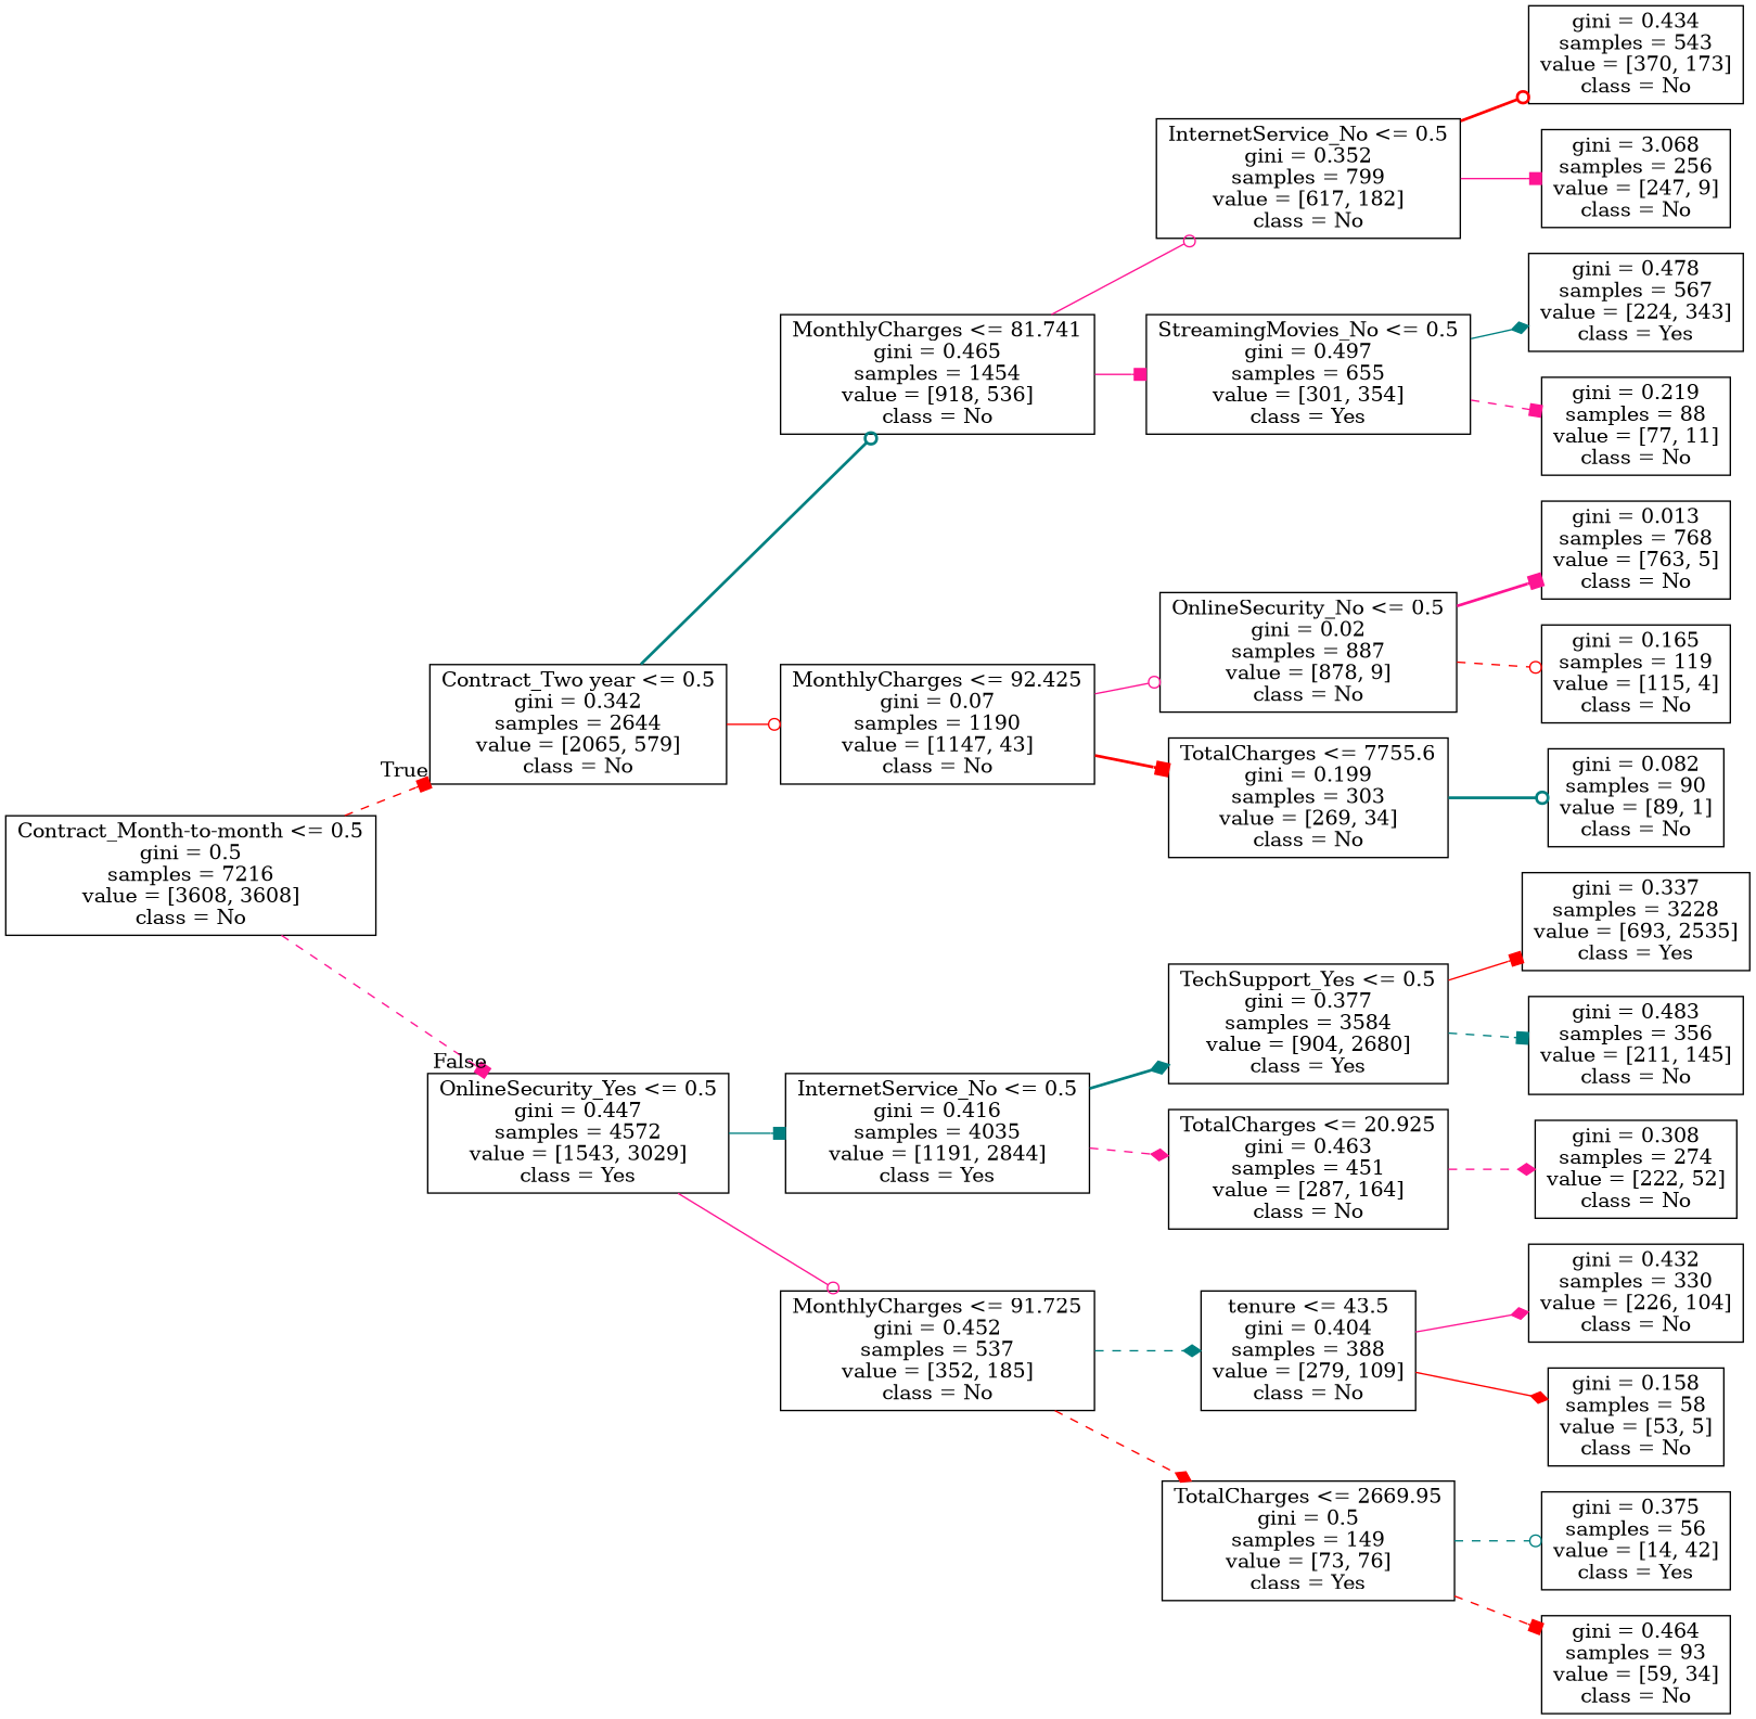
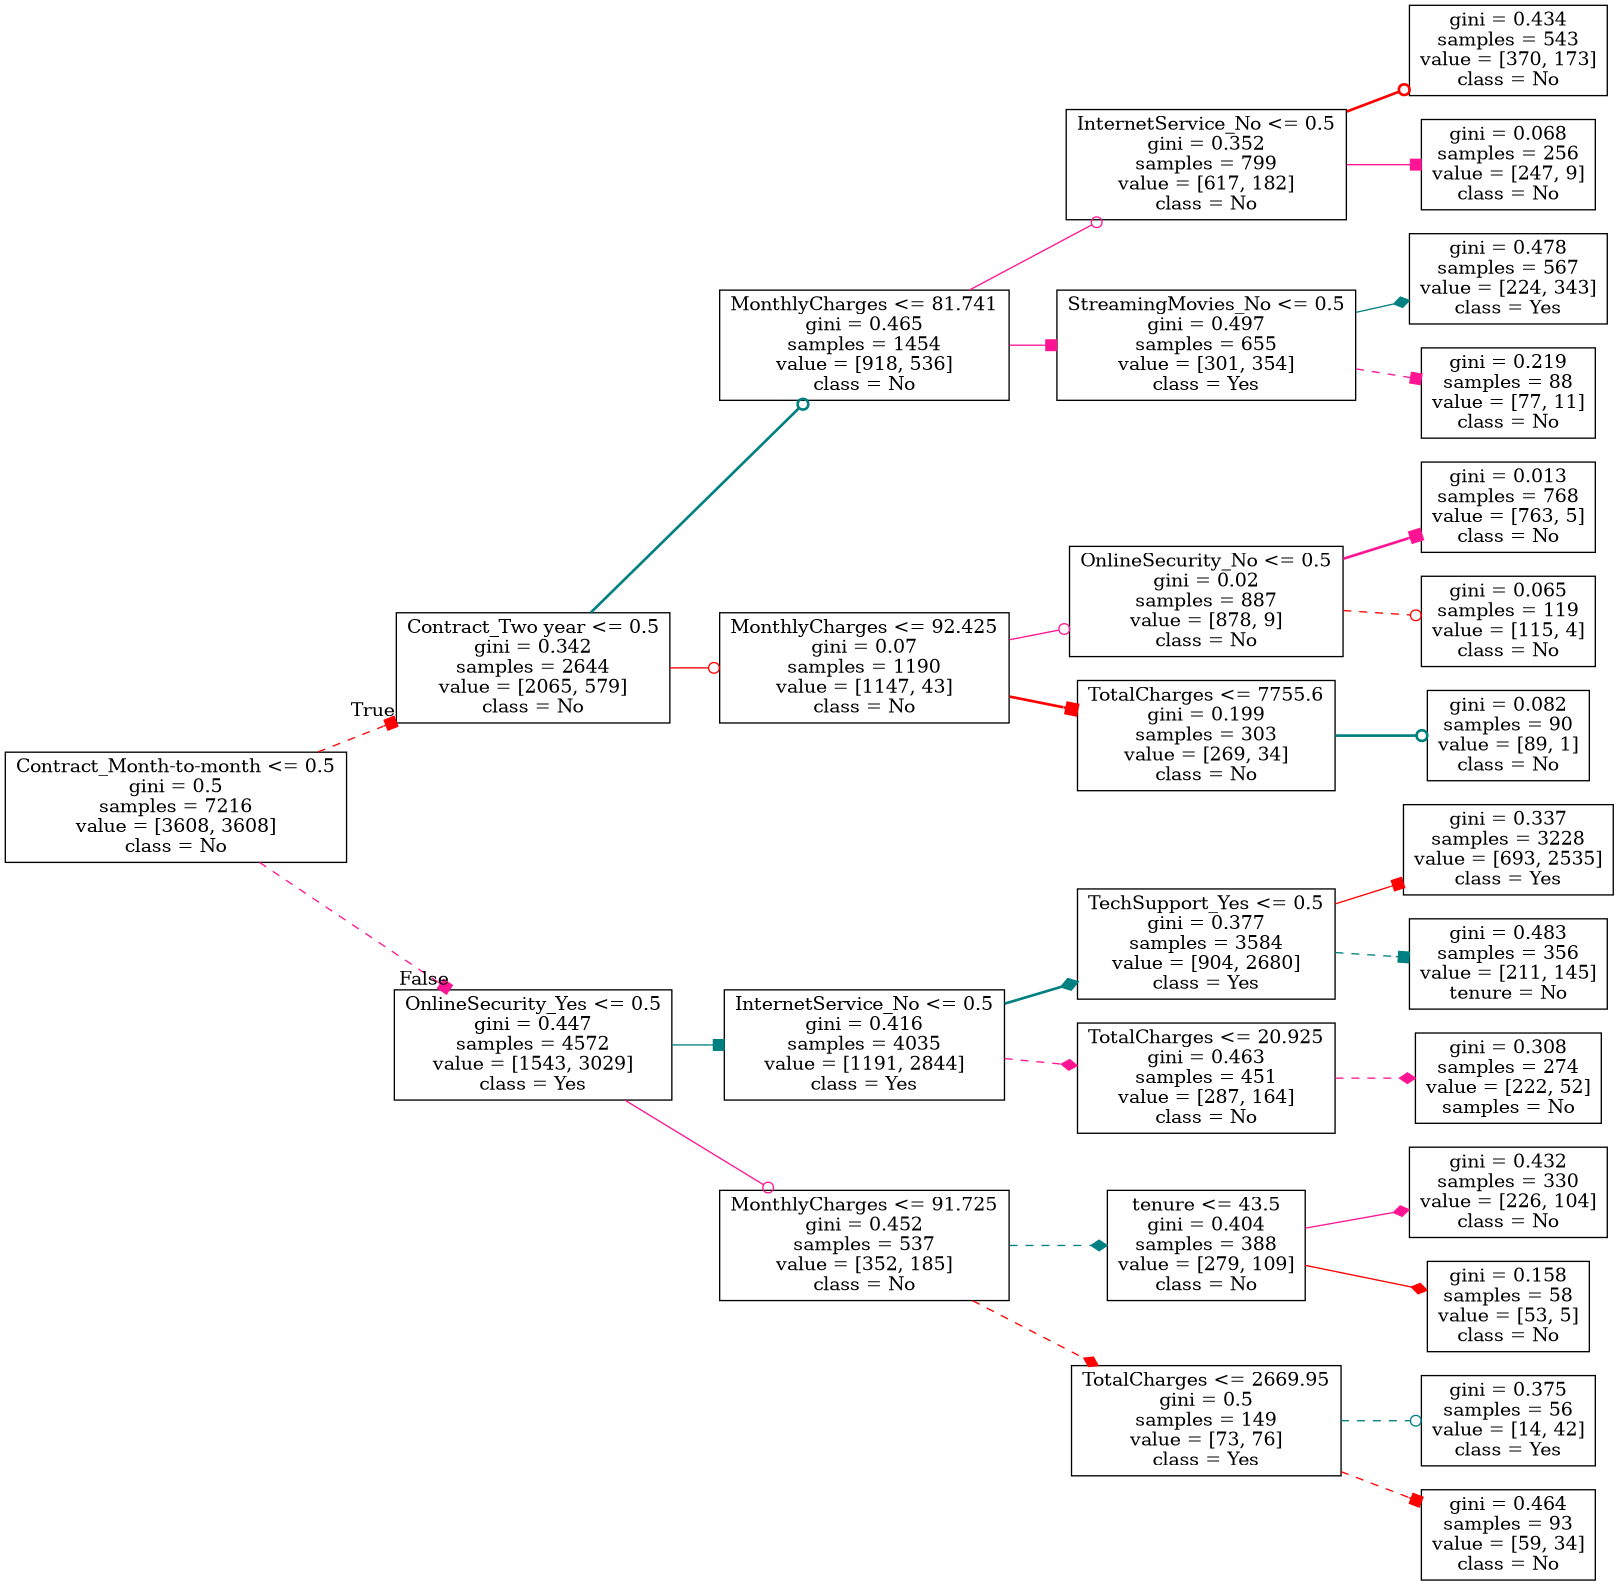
  digraph {
    rankdir=LR
    node [shape=box]
    edge [arrowhead=box color=deeppink style=dashed]
    n1 [label="Contract_Month-to-month <= 0.5\ngini = 0.5\nsamples = 7216\nvalue = [3608, 3608]\nclass = No"]
    n2 [label="Contract_Two year <= 0.5\ngini = 0.342\nsamples = 2644\nvalue = [2065, 579]\nclass = No"]
    n3 [label="OnlineSecurity_Yes <= 0.5\ngini = 0.447\nsamples = 4572\nvalue = [1543, 3029]\nclass = Yes"]
    n4 [label="MonthlyCharges <= 81.741\ngini = 0.465\nsamples = 1454\nvalue = [918, 536]\nclass = No"]
    n5 [label="MonthlyCharges <= 92.425\ngini = 0.07\nsamples = 1190\nvalue = [1147, 43]\nclass = No"]
    n6 [label="InternetService_No <= 0.5\ngini = 0.416\nsamples = 4035\nvalue = [1191, 2844]\nclass = Yes"]
    n7 [label="MonthlyCharges <= 91.725\ngini = 0.452\nsamples = 537\nvalue = [352, 185]\nclass = No"]
    n8 [label="InternetService_No <= 0.5\ngini = 0.352\nsamples = 799\nvalue = [617, 182]\nclass = No"]
    n9 [label="StreamingMovies_No <= 0.5\ngini = 0.497\nsamples = 655\nvalue = [301, 354]\nclass = Yes"]
    n10 [label="OnlineSecurity_No <= 0.5\ngini = 0.02\nsamples = 887\nvalue = [878, 9]\nclass = No"]
    n11 [label="TotalCharges <= 7755.6\ngini = 0.199\nsamples = 303\nvalue = [269, 34]\nclass = No"]
    n12 [label="gini = 0.434\nsamples = 543\nvalue = [370, 173]\nclass = No"]
-   n13 [label="gini = 3.068\nsamples = 256\nvalue = [247, 9]\nclass = No"]
+   n13 [label="gini = 0.068\nsamples = 256\nvalue = [247, 9]\nclass = No"]
    n14 [label="gini = 0.478\nsamples = 567\nvalue = [224, 343]\nclass = Yes"]
    n15 [label="gini = 0.219\nsamples = 88\nvalue = [77, 11]\nclass = No"]
    n16 [label="gini = 0.013\nsamples = 768\nvalue = [763, 5]\nclass = No"]
-   n17 [label="gini = 0.165\nsamples = 119\nvalue = [115, 4]\nclass = No"]
+   n17 [label="gini = 0.065\nsamples = 119\nvalue = [115, 4]\nclass = No"]
    n18 [label="gini = 0.082\nsamples = 90\nvalue = [89, 1]\nclass = No"]
    n19 [label="TechSupport_Yes <= 0.5\ngini = 0.377\nsamples = 3584\nvalue = [904, 2680]\nclass = Yes"]
    n20 [label="TotalCharges <= 20.925\ngini = 0.463\nsamples = 451\nvalue = [287, 164]\nclass = No"]
    n21 [label="tenure <= 43.5\ngini = 0.404\nsamples = 388\nvalue = [279, 109]\nclass = No"]
    n22 [label="TotalCharges <= 2669.95\ngini = 0.5\nsamples = 149\nvalue = [73, 76]\nclass = Yes"]
    n23 [label="gini = 0.337\nsamples = 3228\nvalue = [693, 2535]\nclass = Yes"]
-   n24 [label="gini = 0.483\nsamples = 356\nvalue = [211, 145]\nclass = No"]
-   n25 [label="gini = 0.308\nsamples = 274\nvalue = [222, 52]\nclass = No"]
+   n24 [label="gini = 0.483\nsamples = 356\nvalue = [211, 145]\ntenure = No"]
+   n25 [label="gini = 0.308\nsamples = 274\nvalue = [222, 52]\nsamples = No"]
    n26 [label="gini = 0.432\nsamples = 330\nvalue = [226, 104]\nclass = No"]
    n27 [label="gini = 0.158\nsamples = 58\nvalue = [53, 5]\nclass = No"]
    n28 [label="gini = 0.375\nsamples = 56\nvalue = [14, 42]\nclass = Yes"]
    n29 [label="gini = 0.464\nsamples = 93\nvalue = [59, 34]\nclass = No"]
    n1 -> n2 [color=red headlabel=True labelangle=45 labeldistance=2.5]
    n1 -> n3 [headlabel=False labelangle=-45 labeldistance=2.5]
    n2 -> n4 [arrowhead=odot color=teal style=bold]
    n2 -> n5 [arrowhead=odot color=red style=solid]
    n3 -> n6 [color=teal style=solid]
    n3 -> n7 [arrowhead=odot style=solid]
    n4 -> n8 [arrowhead=odot style=solid]
    n4 -> n9 [style=solid]
    n5 -> n10 [arrowhead=odot style=solid]
    n5 -> n11 [color=red style=bold]
    n6 -> n19 [arrowhead=diamond color=teal style=bold]
    n6 -> n20 [arrowhead=diamond]
    n7 -> n21 [arrowhead=diamond color=teal]
    n7 -> n22 [arrowhead=diamond color=red]
    n8 -> n12 [arrowhead=odot color=red style=bold]
    n8 -> n13 [style=solid]
    n9 -> n14 [arrowhead=diamond color=teal style=solid]
    n9 -> n15
    n10 -> n16 [style=bold]
    n10 -> n17 [arrowhead=odot color=red]
    n11 -> n18 [arrowhead=odot color=teal style=bold]
    n19 -> n23 [color=red style=solid]
    n19 -> n24 [color=teal]
    n20 -> n25 [arrowhead=diamond]
    n21 -> n26 [arrowhead=diamond style=solid]
    n21 -> n27 [arrowhead=diamond color=red style=solid]
    n22 -> n28 [arrowhead=odot color=teal]
    n22 -> n29 [color=red]
  }
